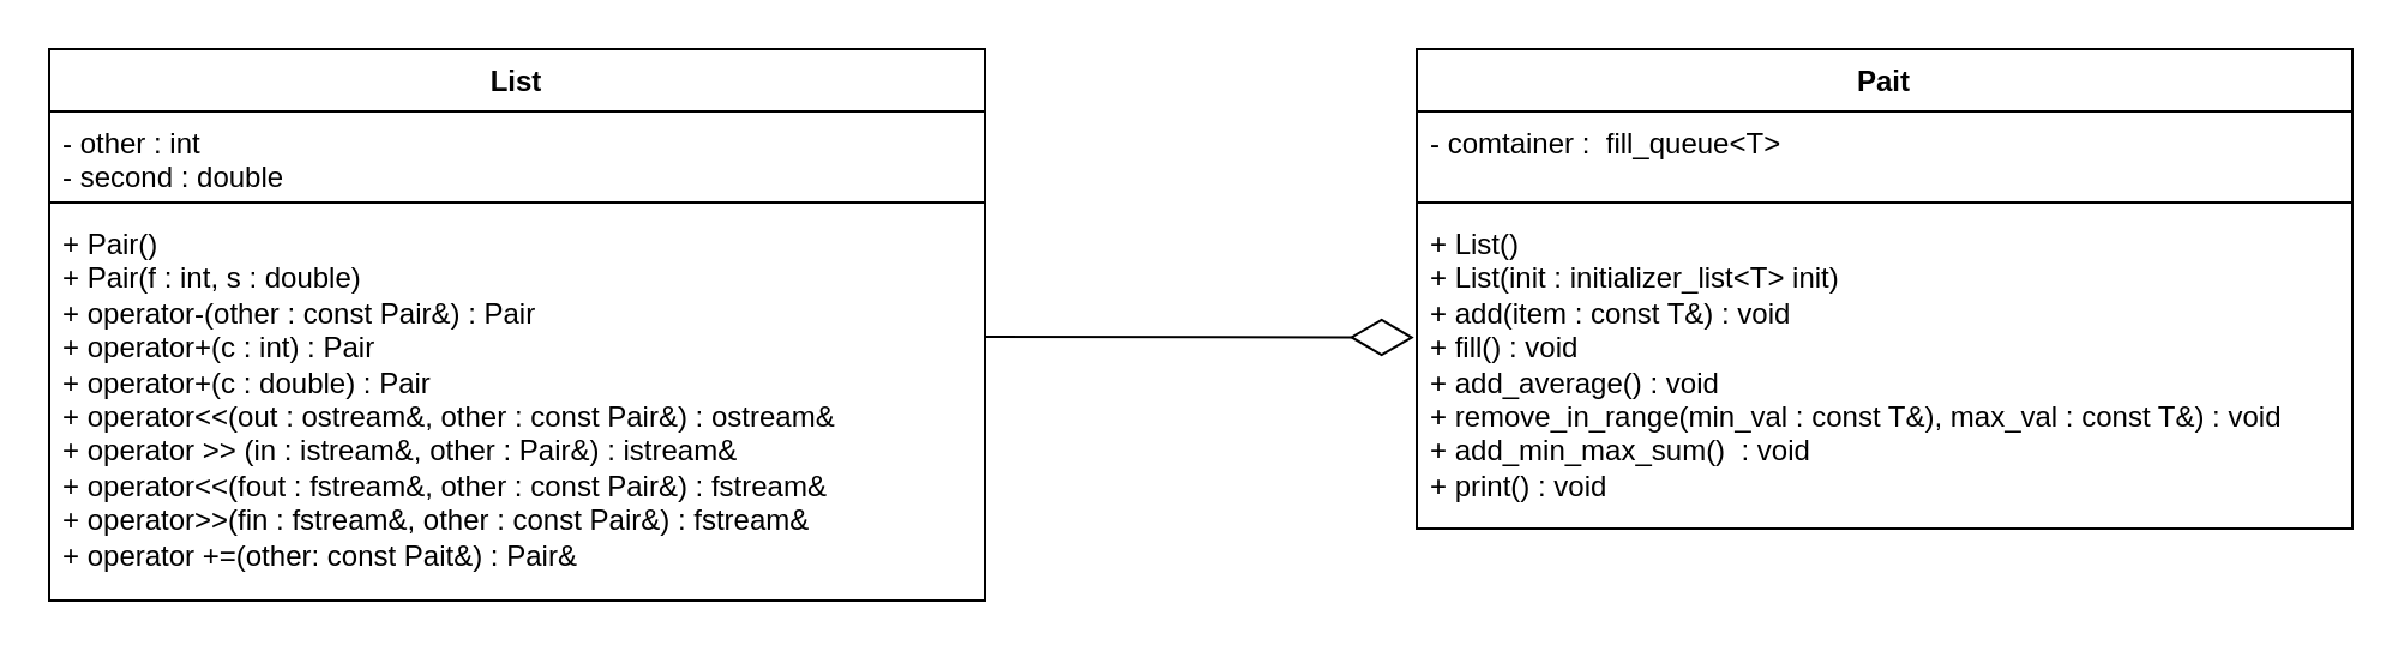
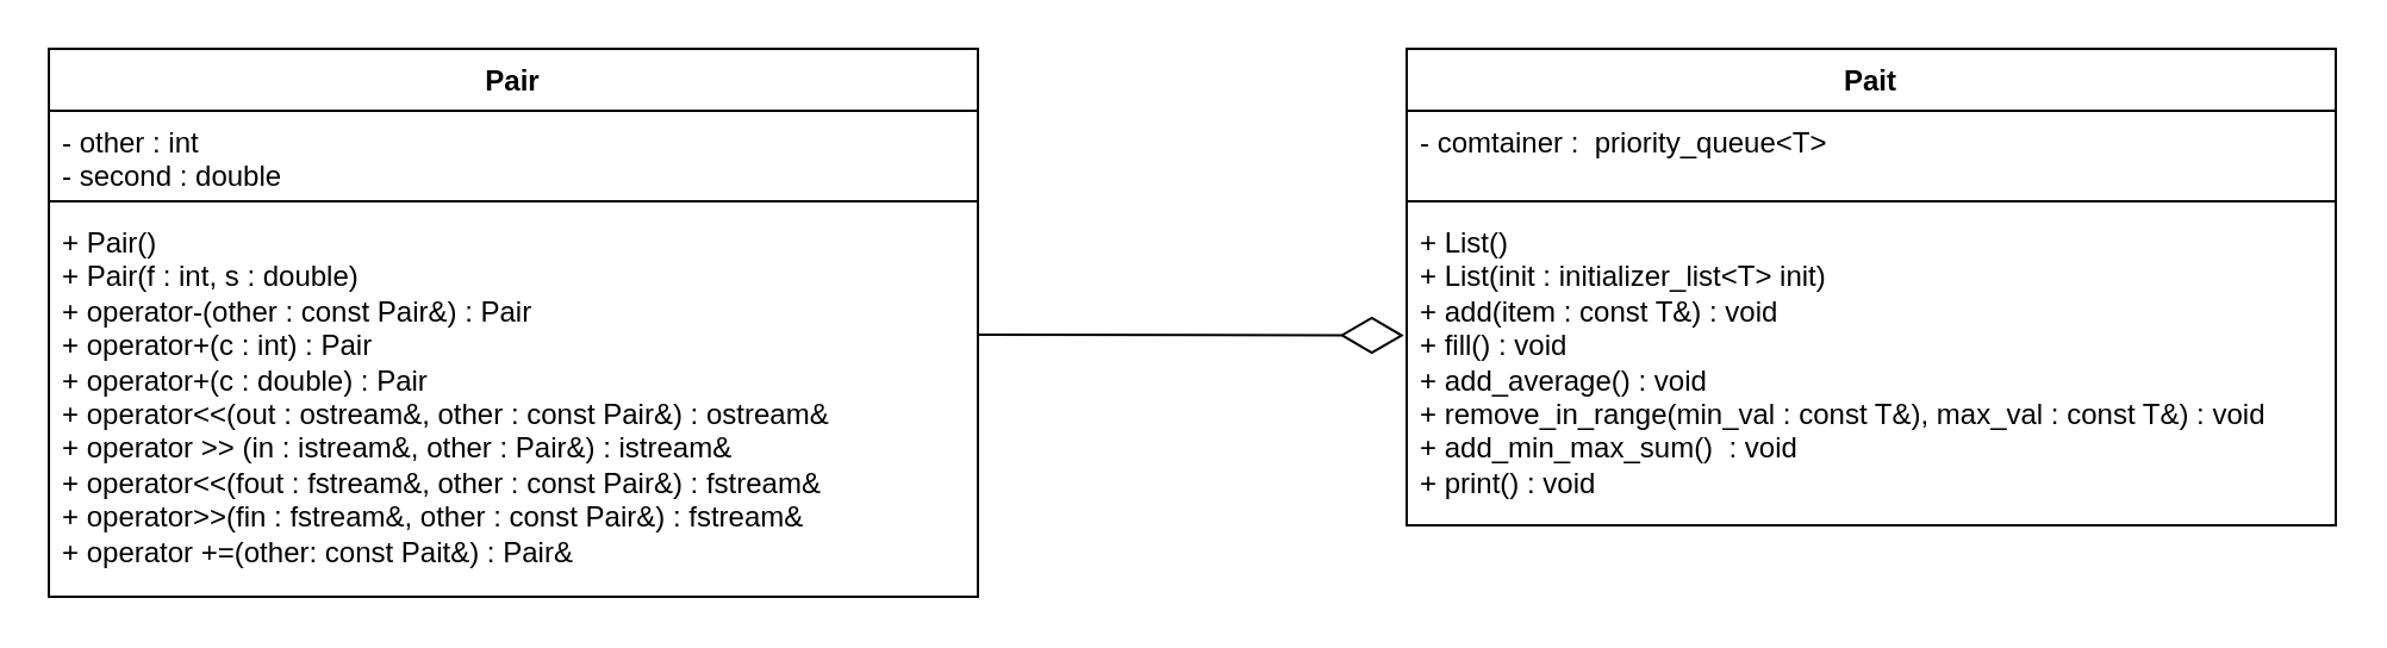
  <mxCell id="0" />
  <mxCell id="1" parent="0" />
- <mxCell id="2" value="List" style="swimlane;fontStyle=1;align=center;verticalAlign=top;childLayout=stackLayout;horizontal=1;startSize=26;horizontalStack=0;resizeParent=1;resizeParentMax=0;resizeLast=0;collapsible=1;marginBottom=0;whiteSpace=wrap;html=1;" vertex="1" parent="1"><mxGeometry x="20" y="20" width="390" height="230" as="geometry" /></mxCell>
+ <mxCell id="2" value="Pair" style="swimlane;fontStyle=1;align=center;verticalAlign=top;childLayout=stackLayout;horizontal=1;startSize=26;horizontalStack=0;resizeParent=1;resizeParentMax=0;resizeLast=0;collapsible=1;marginBottom=0;whiteSpace=wrap;html=1;" vertex="1" parent="1"><mxGeometry x="20" y="20" width="390" height="230" as="geometry" /></mxCell>
  <mxCell id="3" value="- other : int&lt;div&gt;- second : double&lt;/div&gt;" style="text;strokeColor=none;fillColor=none;align=left;verticalAlign=top;spacingLeft=4;spacingRight=4;overflow=hidden;rotatable=0;points=[[0,0.5],[1,0.5]];portConstraint=eastwest;whiteSpace=wrap;html=1;" vertex="1" parent="2"><mxGeometry y="26" width="390" height="34" as="geometry" /></mxCell>
  <mxCell id="4" value="" style="line;strokeWidth=1;fillColor=none;align=left;verticalAlign=middle;spacingTop=-1;spacingLeft=3;spacingRight=3;rotatable=0;labelPosition=right;points=[];portConstraint=eastwest;strokeColor=inherit;" vertex="1" parent="2"><mxGeometry y="60" width="390" height="8" as="geometry" /></mxCell>
  <mxCell id="5" value="+ Pair()&lt;div&gt;&lt;div&gt;+ Pair(f : int, s : double)&lt;/div&gt;&lt;div&gt;&lt;div&gt;&lt;div&gt;+ operator-(other : const Pair&amp;amp;) :&amp;nbsp;&lt;span style=&quot;background-color: transparent;&quot;&gt;Pair&lt;/span&gt;&lt;/div&gt;&lt;/div&gt;&lt;/div&gt;&lt;/div&gt;&lt;div&gt;&lt;div&gt;&lt;div&gt;+ operator+(c : int) :&amp;nbsp;&lt;span style=&quot;background-color: transparent;&quot;&gt;Pair&lt;/span&gt;&lt;/div&gt;&lt;div&gt;&lt;/div&gt;&lt;/div&gt;&lt;div&gt;&lt;div&gt;+ operator+(c : double) :&amp;nbsp;&lt;span style=&quot;background-color: transparent;&quot;&gt;Pair&lt;/span&gt;&lt;br&gt;&lt;/div&gt;&lt;div&gt;&lt;div&gt;+ operator&amp;lt;&amp;lt;(out : ostream&amp;amp;, other : const Pair&amp;amp;) :&amp;nbsp;&lt;span style=&quot;background-color: transparent;&quot;&gt;ostream&amp;amp;&lt;/span&gt;&lt;/div&gt;&lt;div&gt;+ operator &amp;gt;&amp;gt; (in : istream&amp;amp;, other : Pair&amp;amp;) : istream&amp;amp;&lt;/div&gt;&lt;/div&gt;&lt;div&gt;+ operator&amp;lt;&amp;lt;(fout : fstream&amp;amp;, other : const Pair&amp;amp;) :&amp;nbsp;&lt;span style=&quot;background-color: transparent;&quot;&gt;fstream&amp;amp;&lt;br&gt;&lt;/span&gt;+ operator&amp;gt;&amp;gt;(fin : fstream&amp;amp;, other : const Pair&amp;amp;) :&amp;nbsp;&lt;span style=&quot;background-color: transparent;&quot;&gt;fstream&amp;amp;&lt;br&gt;&lt;/span&gt;&lt;/div&gt;&lt;div&gt;&lt;span style=&quot;background-color: transparent;&quot;&gt;+ operator +=(other: const Pait&amp;amp;) : Pair&amp;amp;&lt;/span&gt;&lt;/div&gt;&lt;div&gt;&lt;br&gt;&lt;/div&gt;&lt;/div&gt;&lt;div&gt;&lt;br&gt;&lt;/div&gt;&lt;/div&gt;&lt;div&gt;&lt;br&gt;&lt;/div&gt;&lt;div&gt;&lt;br&gt;&lt;/div&gt;" style="text;strokeColor=none;fillColor=none;align=left;verticalAlign=top;spacingLeft=4;spacingRight=4;overflow=hidden;rotatable=0;points=[[0,0.5],[1,0.5]];portConstraint=eastwest;whiteSpace=wrap;html=1;" vertex="1" parent="2"><mxGeometry y="68" width="390" height="162" as="geometry" /></mxCell>
  <mxCell id="6" value="Pait" style="swimlane;fontStyle=1;align=center;verticalAlign=top;childLayout=stackLayout;horizontal=1;startSize=26;horizontalStack=0;resizeParent=1;resizeParentMax=0;resizeLast=0;collapsible=1;marginBottom=0;whiteSpace=wrap;html=1;" vertex="1" parent="1"><mxGeometry x="590" y="20" width="390" height="200" as="geometry" /></mxCell>
- <mxCell id="7" value="- comtainer :&amp;nbsp;&amp;nbsp;fill_queue&amp;lt;T&amp;gt;" style="text;strokeColor=none;fillColor=none;align=left;verticalAlign=top;spacingLeft=4;spacingRight=4;overflow=hidden;rotatable=0;points=[[0,0.5],[1,0.5]];portConstraint=eastwest;whiteSpace=wrap;html=1;" vertex="1" parent="6"><mxGeometry y="26" width="390" height="34" as="geometry" /></mxCell>
+ <mxCell id="7" value="- comtainer :&amp;nbsp;&amp;nbsp;priority_queue&amp;lt;T&amp;gt;" style="text;strokeColor=none;fillColor=none;align=left;verticalAlign=top;spacingLeft=4;spacingRight=4;overflow=hidden;rotatable=0;points=[[0,0.5],[1,0.5]];portConstraint=eastwest;whiteSpace=wrap;html=1;" vertex="1" parent="6"><mxGeometry y="26" width="390" height="34" as="geometry" /></mxCell>
  <mxCell id="8" value="" style="line;strokeWidth=1;fillColor=none;align=left;verticalAlign=middle;spacingTop=-1;spacingLeft=3;spacingRight=3;rotatable=0;labelPosition=right;points=[];portConstraint=eastwest;strokeColor=inherit;" vertex="1" parent="6"><mxGeometry y="60" width="390" height="8" as="geometry" /></mxCell>
  <mxCell id="9" value="+ List()&lt;div&gt;&lt;div&gt;+ List(init : initializer_list&amp;lt;T&amp;gt; init)&lt;/div&gt;&lt;div&gt;&lt;div&gt;&lt;div&gt;+ add(item :&amp;nbsp;&lt;span style=&quot;background-color: transparent; color: light-dark(rgb(0, 0, 0), rgb(255, 255, 255));&quot;&gt;const T&amp;amp;) : void&lt;/span&gt;&lt;/div&gt;&lt;/div&gt;&lt;/div&gt;&lt;/div&gt;&lt;div&gt;&lt;span style=&quot;background-color: transparent; color: light-dark(rgb(0, 0, 0), rgb(255, 255, 255));&quot;&gt;+ fill() : void&lt;/span&gt;&lt;/div&gt;&lt;div&gt;&lt;span style=&quot;background-color: transparent; color: light-dark(rgb(0, 0, 0), rgb(255, 255, 255));&quot;&gt;+&amp;nbsp;&lt;/span&gt;&lt;span style=&quot;background-color: transparent;&quot;&gt;add_average() : void&lt;/span&gt;&lt;/div&gt;&lt;div&gt;&lt;span style=&quot;background-color: transparent;&quot;&gt;+&amp;nbsp;&lt;/span&gt;&lt;span style=&quot;background-color: transparent;&quot;&gt;remove_in_range(&lt;/span&gt;&lt;span style=&quot;background-color: transparent;&quot;&gt;min_val :&amp;nbsp;&lt;/span&gt;&lt;span style=&quot;background-color: transparent; color: light-dark(rgb(0, 0, 0), rgb(255, 255, 255));&quot;&gt;const T&amp;amp;)&lt;/span&gt;&lt;span style=&quot;background-color: transparent; color: light-dark(rgb(0, 0, 0), rgb(255, 255, 255));&quot;&gt;, max_val :&amp;nbsp;&lt;/span&gt;&lt;span style=&quot;background-color: transparent; color: light-dark(rgb(0, 0, 0), rgb(255, 255, 255));&quot;&gt;const T&amp;amp;) : void&lt;/span&gt;&lt;/div&gt;&lt;div&gt;&lt;span style=&quot;background-color: transparent; color: light-dark(rgb(0, 0, 0), rgb(255, 255, 255));&quot;&gt;+&amp;nbsp;&lt;/span&gt;&lt;span style=&quot;background-color: transparent;&quot;&gt;add_min_max_sum()&amp;nbsp; : void&lt;/span&gt;&lt;/div&gt;&lt;div&gt;&lt;span style=&quot;background-color: transparent;&quot;&gt;+ print() : void&lt;/span&gt;&lt;/div&gt;&lt;div&gt;&lt;div&gt;&lt;div&gt;&lt;br&gt;&lt;/div&gt;&lt;/div&gt;&lt;div&gt;&lt;br&gt;&lt;/div&gt;&lt;/div&gt;&lt;div&gt;&lt;br&gt;&lt;/div&gt;&lt;div&gt;&lt;br&gt;&lt;/div&gt;" style="text;strokeColor=none;fillColor=none;align=left;verticalAlign=top;spacingLeft=4;spacingRight=4;overflow=hidden;rotatable=0;points=[[0,0.5],[1,0.5]];portConstraint=eastwest;whiteSpace=wrap;html=1;" vertex="1" parent="6"><mxGeometry y="68" width="390" height="132" as="geometry" /></mxCell>
  <mxCell id="10" value="" style="endArrow=diamondThin;endFill=0;endSize=24;html=1;rounded=0;entryX=-0.003;entryY=0.396;entryDx=0;entryDy=0;entryPerimeter=0;" edge="1" parent="1" target="9"><mxGeometry width="160" relative="1" as="geometry"><mxPoint x="410" y="140" as="sourcePoint" /><mxPoint x="560" y="140" as="targetPoint" /></mxGeometry></mxCell>
